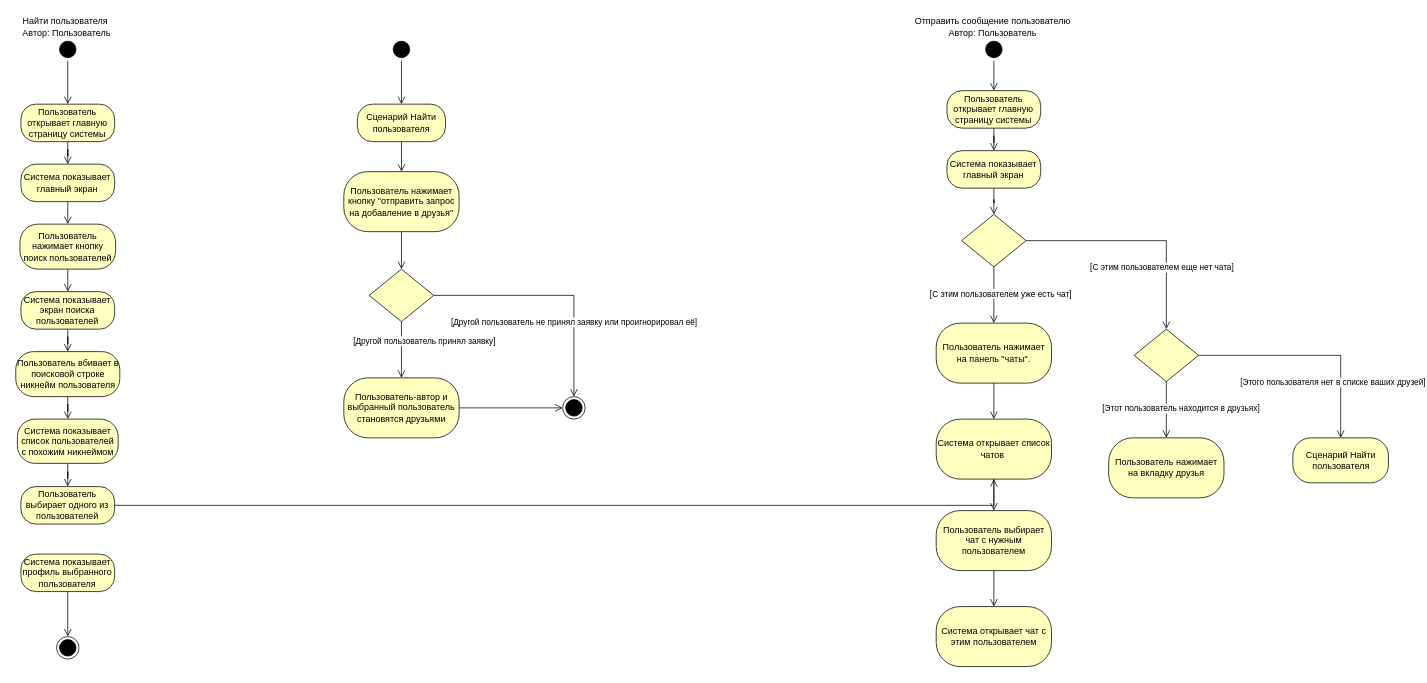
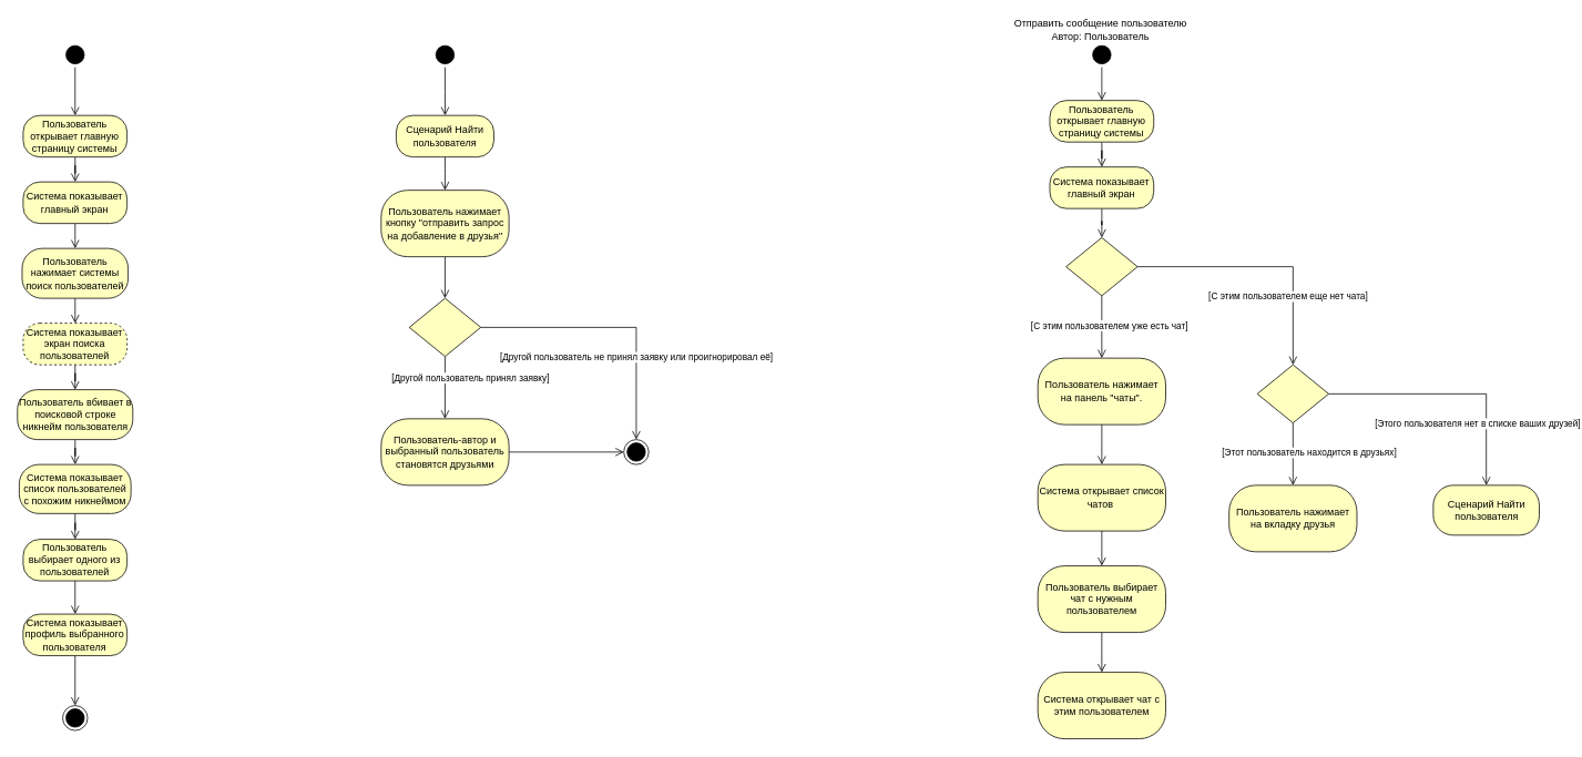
  <mxCell id="0" />
  <mxCell id="1" parent="0" />
  <mxCell id="2" value="" style="ellipse;html=1;shape=startState;fillColor=#000000;strokeColor=#000000;" parent="1" vertex="1"><mxGeometry x="519.88" y="50" width="30" height="30" as="geometry" /></mxCell>
  <mxCell id="3" value="" style="edgeStyle=orthogonalEdgeStyle;html=1;verticalAlign=bottom;endArrow=open;endSize=8;strokeColor=#000000;rounded=0;" parent="1" source="2" target="58" edge="1"><mxGeometry relative="1" as="geometry"><mxPoint x="532.99" y="120" as="targetPoint" /><Array as="points" /></mxGeometry></mxCell>
  <mxCell id="4" style="edgeStyle=orthogonalEdgeStyle;rounded=0;orthogonalLoop=1;jettySize=auto;html=1;endArrow=open;endFill=0;endSize=8;strokeColor=#000000;" parent="1" source="5" target="6" edge="1"><mxGeometry relative="1" as="geometry"><mxPoint x="534.88" y="388" as="targetPoint" /></mxGeometry></mxCell>
  <mxCell id="5" value="Пользователь нажимает кнопку &quot;отправить запрос на добавление в друзья&quot;" style="rounded=1;whiteSpace=wrap;html=1;arcSize=40;fontColor=#000000;fillColor=#ffffc0;strokeColor=#000000;" parent="1" vertex="1"><mxGeometry x="458" y="228" width="153.76" height="80" as="geometry" /></mxCell>
  <mxCell id="6" value="" style="rhombus;whiteSpace=wrap;html=1;fillColor=#ffffc0;strokeColor=#000000;" parent="1" vertex="1"><mxGeometry x="491.86" y="358" width="86" height="70" as="geometry" /></mxCell>
  <mxCell id="7" value="" style="edgeStyle=orthogonalEdgeStyle;html=1;align=left;verticalAlign=bottom;endArrow=open;endSize=8;strokeColor=#000000;rounded=0;entryX=0.5;entryY=0;entryDx=0;entryDy=0;" parent="1" source="6" target="12" edge="1"><mxGeometry x="-1" relative="1" as="geometry"><mxPoint x="739.88" y="448" as="targetPoint" /></mxGeometry></mxCell>
  <mxCell id="8" value="[Другой пользователь не принял заявку или проигнорировал её]" style="edgeLabel;html=1;align=center;verticalAlign=middle;resizable=0;points=[];" parent="7" vertex="1" connectable="0"><mxGeometry x="-0.325" y="3" relative="1" as="geometry"><mxPoint x="78" y="38" as="offset" /></mxGeometry></mxCell>
  <mxCell id="9" value="&lt;span style=&quot;text-align: center&quot;&gt;[Другой пользователь принял заявку]&lt;/span&gt;" style="edgeStyle=orthogonalEdgeStyle;html=1;align=left;verticalAlign=top;endArrow=open;endSize=8;strokeColor=#000000;rounded=0;" parent="1" source="6" target="11" edge="1"><mxGeometry x="-0.667" y="-66" relative="1" as="geometry"><mxPoint x="505.88" y="618" as="targetPoint" /><mxPoint y="1" as="offset" /></mxGeometry></mxCell>
  <mxCell id="10" style="edgeStyle=orthogonalEdgeStyle;rounded=0;orthogonalLoop=1;jettySize=auto;html=1;endArrow=open;endFill=0;endSize=8;strokeColor=#000000;" parent="1" source="11" target="12" edge="1"><mxGeometry relative="1" as="geometry" /></mxCell>
  <mxCell id="11" value="Пользователь-автор и выбранный пользователь становятся друзьями" style="rounded=1;whiteSpace=wrap;html=1;arcSize=40;fontColor=#000000;fillColor=#ffffc0;strokeColor=#000000;" parent="1" vertex="1"><mxGeometry x="458" y="503" width="153.76" height="80" as="geometry" /></mxCell>
  <mxCell id="12" value="" style="ellipse;html=1;shape=endState;fillColor=#000000;strokeColor=#000000;" parent="1" vertex="1"><mxGeometry x="749.88" y="528" width="30" height="30" as="geometry" /></mxCell>
  <mxCell id="13" value="" style="ellipse;html=1;shape=startState;fillColor=#000000;strokeColor=#000000;" parent="1" vertex="1"><mxGeometry x="1309.88" y="50" width="30" height="30" as="geometry" /></mxCell>
  <mxCell id="14" value="" style="edgeStyle=orthogonalEdgeStyle;html=1;verticalAlign=bottom;endArrow=open;endSize=8;strokeColor=#000000;rounded=0;" parent="1" source="13" target="17" edge="1"><mxGeometry relative="1" as="geometry"><mxPoint x="1324.88" y="170" as="targetPoint" /><Array as="points"><mxPoint x="1324.88" y="140" /><mxPoint x="1324.88" y="140" /></Array></mxGeometry></mxCell>
  <mxCell id="15" value="Отправить сообщение пользователю&lt;br&gt;Автор: Пользователь" style="text;html=1;align=center;verticalAlign=middle;resizable=0;points=[];autosize=1;strokeColor=none;fillColor=none;" parent="1" vertex="1"><mxGeometry x="1213" y="20" width="220" height="30" as="geometry" /></mxCell>
  <mxCell id="16" style="edgeStyle=orthogonalEdgeStyle;rounded=0;orthogonalLoop=1;jettySize=auto;html=1;strokeColor=#000000;endSize=8;endArrow=open;endFill=0;" parent="1" source="17" target="19" edge="1"><mxGeometry relative="1" as="geometry" /></mxCell>
  <mxCell id="17" value="Пользователь открывает главную страницу системы" style="rounded=1;whiteSpace=wrap;html=1;arcSize=40;fontColor=#000000;fillColor=#ffffc0;strokeColor=#000000;" parent="1" vertex="1"><mxGeometry x="1262.38" y="120" width="125" height="50" as="geometry" /></mxCell>
  <mxCell id="18" style="edgeStyle=orthogonalEdgeStyle;rounded=0;orthogonalLoop=1;jettySize=auto;html=1;endArrow=open;endFill=0;endSize=8;strokeColor=#000000;" parent="1" source="19" target="20" edge="1"><mxGeometry relative="1" as="geometry"><mxPoint x="1323" y="280" as="targetPoint" /></mxGeometry></mxCell>
  <mxCell id="19" value="Система показывает главный экран" style="rounded=1;whiteSpace=wrap;html=1;arcSize=40;fontColor=#000000;fillColor=#ffffc0;strokeColor=#000000;" parent="1" vertex="1"><mxGeometry x="1262.38" y="200" width="125" height="50" as="geometry" /></mxCell>
  <mxCell id="20" value="" style="rhombus;whiteSpace=wrap;html=1;fillColor=#ffffc0;strokeColor=#000000;" parent="1" vertex="1"><mxGeometry x="1281.86" y="285" width="86" height="70" as="geometry" /></mxCell>
  <mxCell id="21" value="" style="edgeStyle=orthogonalEdgeStyle;html=1;align=left;verticalAlign=bottom;endArrow=open;endSize=8;strokeColor=#000000;rounded=0;" parent="1" source="20" target="31" edge="1"><mxGeometry x="-1" relative="1" as="geometry"><mxPoint x="1554.88" y="455" as="targetPoint" /></mxGeometry></mxCell>
  <mxCell id="22" value="[С этим пользователем еще нет чата]" style="edgeLabel;html=1;align=center;verticalAlign=middle;resizable=0;points=[];" parent="21" vertex="1" connectable="0"><mxGeometry x="-0.325" y="3" relative="1" as="geometry"><mxPoint x="78" y="38" as="offset" /></mxGeometry></mxCell>
  <mxCell id="23" value="&lt;span style=&quot;text-align: center&quot;&gt;[С этим пользователем уже есть чат]&lt;/span&gt;" style="edgeStyle=orthogonalEdgeStyle;html=1;align=left;verticalAlign=top;endArrow=open;endSize=8;strokeColor=#000000;rounded=0;" parent="1" source="20" target="25" edge="1"><mxGeometry x="-0.387" y="-87" relative="1" as="geometry"><mxPoint x="1295.88" y="545" as="targetPoint" /><mxPoint as="offset" /></mxGeometry></mxCell>
  <mxCell id="24" style="edgeStyle=orthogonalEdgeStyle;rounded=0;orthogonalLoop=1;jettySize=auto;html=1;endArrow=open;endFill=0;endSize=8;strokeColor=#000000;" parent="1" source="25" target="27" edge="1"><mxGeometry relative="1" as="geometry" /></mxCell>
  <mxCell id="25" value="Пользователь нажимает на панель &quot;чаты&quot;." style="rounded=1;whiteSpace=wrap;html=1;arcSize=40;fontColor=#000000;fillColor=#ffffc0;strokeColor=#000000;" parent="1" vertex="1"><mxGeometry x="1248" y="430" width="153.76" height="80" as="geometry" /></mxCell>
  <mxCell id="26" style="edgeStyle=orthogonalEdgeStyle;rounded=0;orthogonalLoop=1;jettySize=auto;html=1;endArrow=open;endFill=0;endSize=8;strokeColor=#000000;" parent="1" source="27" target="29" edge="1"><mxGeometry relative="1" as="geometry" /></mxCell>
  <mxCell id="27" value="Система открывает список чатов&amp;nbsp;" style="rounded=1;whiteSpace=wrap;html=1;arcSize=40;fontColor=#000000;fillColor=#ffffc0;strokeColor=#000000;" parent="1" vertex="1"><mxGeometry x="1248" y="558" width="153.76" height="80" as="geometry" /></mxCell>
  <mxCell id="28" style="edgeStyle=orthogonalEdgeStyle;rounded=0;orthogonalLoop=1;jettySize=auto;html=1;endArrow=open;endFill=0;endSize=8;strokeColor=#000000;" parent="1" source="29" target="30" edge="1"><mxGeometry relative="1" as="geometry" /></mxCell>
  <mxCell id="29" value="Пользователь выбирает чат с нужным пользователем" style="rounded=1;whiteSpace=wrap;html=1;arcSize=40;fontColor=#000000;fillColor=#ffffc0;strokeColor=#000000;" parent="1" vertex="1"><mxGeometry x="1247.98" y="680" width="153.76" height="80" as="geometry" /></mxCell>
  <mxCell id="30" value="Система открывает чат с этим пользователем" style="rounded=1;whiteSpace=wrap;html=1;arcSize=40;fontColor=#000000;fillColor=#ffffc0;strokeColor=#000000;" parent="1" vertex="1"><mxGeometry x="1247.98" y="808" width="153.76" height="80" as="geometry" /></mxCell>
  <mxCell id="31" value="" style="rhombus;whiteSpace=wrap;html=1;fillColor=#ffffc0;strokeColor=#000000;" vertex="1" parent="1"><mxGeometry x="1511.86" y="438" width="86" height="70" as="geometry" /></mxCell>
  <mxCell id="32" value="" style="edgeStyle=orthogonalEdgeStyle;html=1;align=left;verticalAlign=bottom;endArrow=open;endSize=8;strokeColor=#000000;rounded=0;" edge="1" parent="1" source="31" target="36"><mxGeometry x="-1" relative="1" as="geometry"><mxPoint x="1784.88" y="608" as="targetPoint" /></mxGeometry></mxCell>
  <mxCell id="33" value="[Этого пользователя нет в списке ваших друзей]" style="edgeLabel;html=1;align=center;verticalAlign=middle;resizable=0;points=[];" vertex="1" connectable="0" parent="32"><mxGeometry x="-0.325" y="3" relative="1" as="geometry"><mxPoint x="78" y="38" as="offset" /></mxGeometry></mxCell>
  <mxCell id="34" value="&lt;span style=&quot;text-align: center&quot;&gt;[Этот пользователь находится в друзьях]&lt;/span&gt;" style="edgeStyle=orthogonalEdgeStyle;html=1;align=left;verticalAlign=top;endArrow=open;endSize=8;strokeColor=#000000;rounded=0;" edge="1" parent="1" source="31" target="35"><mxGeometry x="-0.387" y="-87" relative="1" as="geometry"><mxPoint x="1525.88" y="698" as="targetPoint" /><mxPoint as="offset" /></mxGeometry></mxCell>
  <mxCell id="35" value="Пользователь нажимает на вкладку друзья" style="rounded=1;whiteSpace=wrap;html=1;arcSize=40;fontColor=#000000;fillColor=#ffffc0;strokeColor=#000000;" vertex="1" parent="1"><mxGeometry x="1478" y="583" width="153.76" height="80" as="geometry" /></mxCell>
  <mxCell id="36" value="Сценарий Найти пользователя" style="rounded=1;whiteSpace=wrap;html=1;arcSize=40;fontColor=#000000;fillColor=#ffffc0;strokeColor=#000000;" vertex="1" parent="1"><mxGeometry x="1723.63" y="583" width="127.5" height="60" as="geometry" /></mxCell>
  <mxCell id="37" style="edgeStyle=orthogonalEdgeStyle;rounded=0;orthogonalLoop=1;jettySize=auto;html=1;endSize=8;endArrow=open;endFill=0;" edge="1" parent="1" source="38" target="41"><mxGeometry relative="1" as="geometry" /></mxCell>
  <mxCell id="38" value="" style="ellipse;html=1;shape=startState;fillColor=#000000;strokeColor=#000000;" vertex="1" parent="1"><mxGeometry x="74.88" y="50" width="30" height="30" as="geometry" /></mxCell>
- <mxCell id="39" value="Найти пользователя&amp;nbsp;&lt;br&gt;Автор: Пользователь" style="text;html=1;align=center;verticalAlign=middle;resizable=0;points=[];autosize=1;strokeColor=none;fillColor=none;" vertex="1" parent="1"><mxGeometry x="23" y="20" width="130" height="30" as="geometry" /></mxCell>
  <mxCell id="40" style="edgeStyle=orthogonalEdgeStyle;rounded=0;orthogonalLoop=1;jettySize=auto;html=1;strokeColor=#000000;endSize=8;endArrow=open;endFill=0;" edge="1" parent="1" source="41" target="43"><mxGeometry relative="1" as="geometry" /></mxCell>
  <mxCell id="41" value="Пользователь открывает главную страницу системы" style="rounded=1;whiteSpace=wrap;html=1;arcSize=40;fontColor=#000000;fillColor=#ffffc0;strokeColor=#000000;" vertex="1" parent="1"><mxGeometry x="27.38" y="138" width="125" height="50" as="geometry" /></mxCell>
  <mxCell id="42" style="edgeStyle=orthogonalEdgeStyle;rounded=0;orthogonalLoop=1;jettySize=auto;html=1;endArrow=open;endFill=0;endSize=8;strokeColor=#000000;" edge="1" parent="1" source="43" target="45"><mxGeometry relative="1" as="geometry"><mxPoint x="89.89" y="288" as="targetPoint" /></mxGeometry></mxCell>
  <mxCell id="43" value="Система показывает главный экран" style="rounded=1;whiteSpace=wrap;html=1;arcSize=40;fontColor=#000000;fillColor=#ffffc0;strokeColor=#000000;" vertex="1" parent="1"><mxGeometry x="27.38" y="218" width="125" height="50" as="geometry" /></mxCell>
  <mxCell id="44" style="edgeStyle=orthogonalEdgeStyle;rounded=0;orthogonalLoop=1;jettySize=auto;html=1;endArrow=open;endFill=0;endSize=8;strokeColor=#000000;" edge="1" parent="1" source="45" target="47"><mxGeometry relative="1" as="geometry"><mxPoint x="89.89" y="378" as="targetPoint" /></mxGeometry></mxCell>
- <mxCell id="45" value="Пользователь нажимает кнопку поиск пользователей" style="rounded=1;whiteSpace=wrap;html=1;arcSize=40;fontColor=#000000;fillColor=#ffffc0;strokeColor=#000000;" vertex="1" parent="1"><mxGeometry x="26.14" y="298" width="127.5" height="60" as="geometry" /></mxCell>
+ <mxCell id="45" value="Пользователь нажимает системы поиск пользователей" style="rounded=1;whiteSpace=wrap;html=1;arcSize=40;fontColor=#000000;fillColor=#ffffc0;strokeColor=#000000;" vertex="1" parent="1"><mxGeometry x="26.14" y="298" width="127.5" height="60" as="geometry" /></mxCell>
  <mxCell id="46" style="edgeStyle=orthogonalEdgeStyle;rounded=0;orthogonalLoop=1;jettySize=auto;html=1;endArrow=open;endFill=0;endSize=8;strokeColor=#000000;" edge="1" parent="1" source="47" target="49"><mxGeometry relative="1" as="geometry"><mxPoint x="91.14" y="458" as="targetPoint" /></mxGeometry></mxCell>
- <mxCell id="47" value="Система показывает экран поиска пользователей" style="rounded=1;whiteSpace=wrap;html=1;arcSize=40;fontColor=#000000;fillColor=#ffffc0;strokeColor=#000000;" vertex="1" parent="1"><mxGeometry x="27.39" y="388" width="125" height="50" as="geometry" /></mxCell>
+ <mxCell id="47" value="Система показывает экран поиска пользователей" style="rounded=1;whiteSpace=wrap;html=1;arcSize=40;fontColor=#000000;fillColor=#ffffc0;strokeColor=#000000;dashed=1;" vertex="1" parent="1"><mxGeometry x="27.39" y="388" width="125" height="50" as="geometry" /></mxCell>
  <mxCell id="48" style="edgeStyle=orthogonalEdgeStyle;rounded=0;orthogonalLoop=1;jettySize=auto;html=1;endArrow=open;endFill=0;endSize=8;strokeColor=#000000;" edge="1" parent="1" source="49" target="51"><mxGeometry relative="1" as="geometry"><mxPoint x="88.63" y="548" as="targetPoint" /></mxGeometry></mxCell>
  <mxCell id="49" value="Пользователь вбивает в поисковой строке никнейм пользователя" style="rounded=1;whiteSpace=wrap;html=1;arcSize=40;fontColor=#000000;fillColor=#ffffc0;strokeColor=#000000;" vertex="1" parent="1"><mxGeometry x="20.51" y="468" width="138.75" height="60" as="geometry" /></mxCell>
  <mxCell id="50" style="edgeStyle=orthogonalEdgeStyle;rounded=0;orthogonalLoop=1;jettySize=auto;html=1;endArrow=open;endFill=0;endSize=8;strokeColor=#000000;" edge="1" parent="1" source="51" target="53"><mxGeometry relative="1" as="geometry"><mxPoint x="83.01" y="707" as="targetPoint" /></mxGeometry></mxCell>
  <mxCell id="51" value="Система показывает список пользователей с похожим никнеймом" style="rounded=1;whiteSpace=wrap;html=1;arcSize=40;fontColor=#000000;fillColor=#ffffc0;strokeColor=#000000;" vertex="1" parent="1"><mxGeometry x="22.68" y="558" width="134.38" height="59" as="geometry" /></mxCell>
- <mxCell id="52" style="edgeStyle=orthogonalEdgeStyle;rounded=0;orthogonalLoop=1;jettySize=auto;html=1;endArrow=open;endFill=0;endSize=8;strokeColor=#000000;" edge="1" parent="1" source="53" target="27"><mxGeometry relative="1" as="geometry"><mxPoint x="85.19" y="838" as="targetPoint" /></mxGeometry></mxCell>
+ <mxCell id="52" style="edgeStyle=orthogonalEdgeStyle;rounded=0;orthogonalLoop=1;jettySize=auto;html=1;endArrow=open;endFill=0;endSize=8;strokeColor=#000000;" edge="1" parent="1" source="53" target="55"><mxGeometry relative="1" as="geometry"><mxPoint x="85.19" y="838" as="targetPoint" /></mxGeometry></mxCell>
  <mxCell id="53" value="Пользователь выбирает одного из пользователей" style="rounded=1;whiteSpace=wrap;html=1;arcSize=40;fontColor=#000000;fillColor=#ffffc0;strokeColor=#000000;" vertex="1" parent="1"><mxGeometry x="27.39" y="648" width="125" height="50" as="geometry" /></mxCell>
  <mxCell id="54" style="edgeStyle=orthogonalEdgeStyle;rounded=0;orthogonalLoop=1;jettySize=auto;html=1;endArrow=open;endFill=0;endSize=8;" edge="1" parent="1" source="55" target="56"><mxGeometry relative="1" as="geometry" /></mxCell>
  <mxCell id="55" value="Система показывает профиль выбранного пользователя" style="rounded=1;whiteSpace=wrap;html=1;arcSize=40;fontColor=#000000;fillColor=#ffffc0;strokeColor=#000000;" vertex="1" parent="1"><mxGeometry x="27.38" y="738" width="125" height="50" as="geometry" /></mxCell>
  <mxCell id="56" value="" style="ellipse;html=1;shape=endState;fillColor=#000000;strokeColor=#000000;" vertex="1" parent="1"><mxGeometry x="74.89" y="848" width="30" height="30" as="geometry" /></mxCell>
  <mxCell id="57" style="edgeStyle=orthogonalEdgeStyle;rounded=0;orthogonalLoop=1;jettySize=auto;html=1;endArrow=open;endFill=0;endSize=8;" edge="1" parent="1" source="58" target="5"><mxGeometry relative="1" as="geometry" /></mxCell>
  <mxCell id="58" value="Сценарий Найти пользователя" style="rounded=1;whiteSpace=wrap;html=1;arcSize=40;fontColor=#000000;fillColor=#ffffc0;strokeColor=#000000;" vertex="1" parent="1"><mxGeometry x="476.1" y="138" width="117.52" height="50" as="geometry" /></mxCell>
